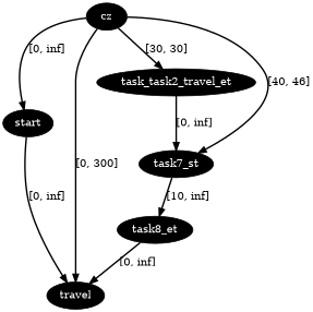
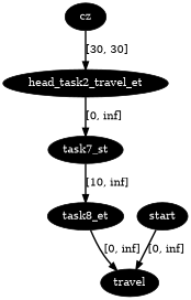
  digraph {
    node [fillcolor=black fontcolor=white style=filled]
    edge [color=black penwidth=2]
    n1 [label=cz]
    n2 [label=start]
    n3 [label=travel]
-   n4 [label=task_task2_travel_et]
+   n4 [label=head_task2_travel_et]
    n5 [label=task7_st]
    n6 [label=task8_et]
-   n1 -> n2 [label="[0, inf]"]
-   n1 -> n3 [label="[0, 300]"]
    n1 -> n4 [label="[30, 30]"]
-   n1 -> n5 [label="[40, 46]"]
    n2 -> n3 [label="[0, inf]"]
    n4 -> n5 [label="[0, inf]"]
    n5 -> n6 [label="[10, inf]"]
    n6 -> n3 [label="[0, inf]"]
  }
